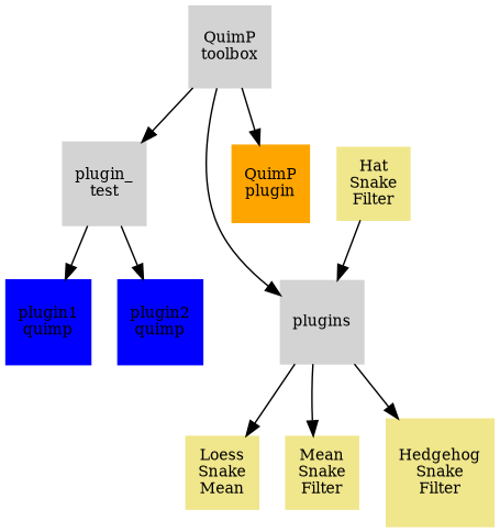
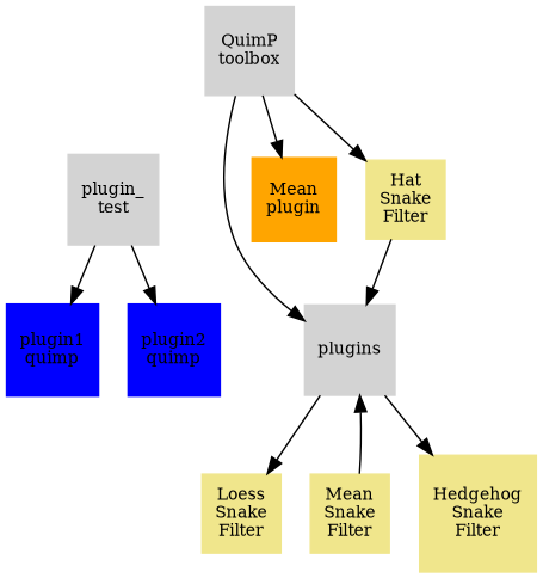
  digraph {
    node [color=Khaki fontsize=10 shape=square style=filled]
    n1 [color=lightgray label="QuimP\ntoolbox"]
    n2 [color=lightgray label="plugin_\ntest"]
    n3 [color=lightgray label=plugins]
-   n4 [color=Orange label="QuimP\nplugin"]
+   n4 [color=Orange label="Mean\nplugin"]
    n5 [color=Blue label="plugin1\nquimp"]
    n6 [color=Blue label="plugin2\nquimp"]
-   n7 [label="Loess\nSnake\nMean"]
+   n7 [label="Loess\nSnake\nFilter"]
    n8 [label="Mean\nSnake\nFilter"]
    n9 [label="Hedgehog\nSnake\nFilter"]
    n10 [label="Hat\nSnake\nFilter"]
-   n1 -> n2
+   n1 -> n10
    n1 -> n3
    n1 -> n4
    n2 -> n5
    n2 -> n6
    n3 -> n7
-   n3 -> n8
+   n8 -> n3
    n3 -> n9
    n10 -> n3
  }
